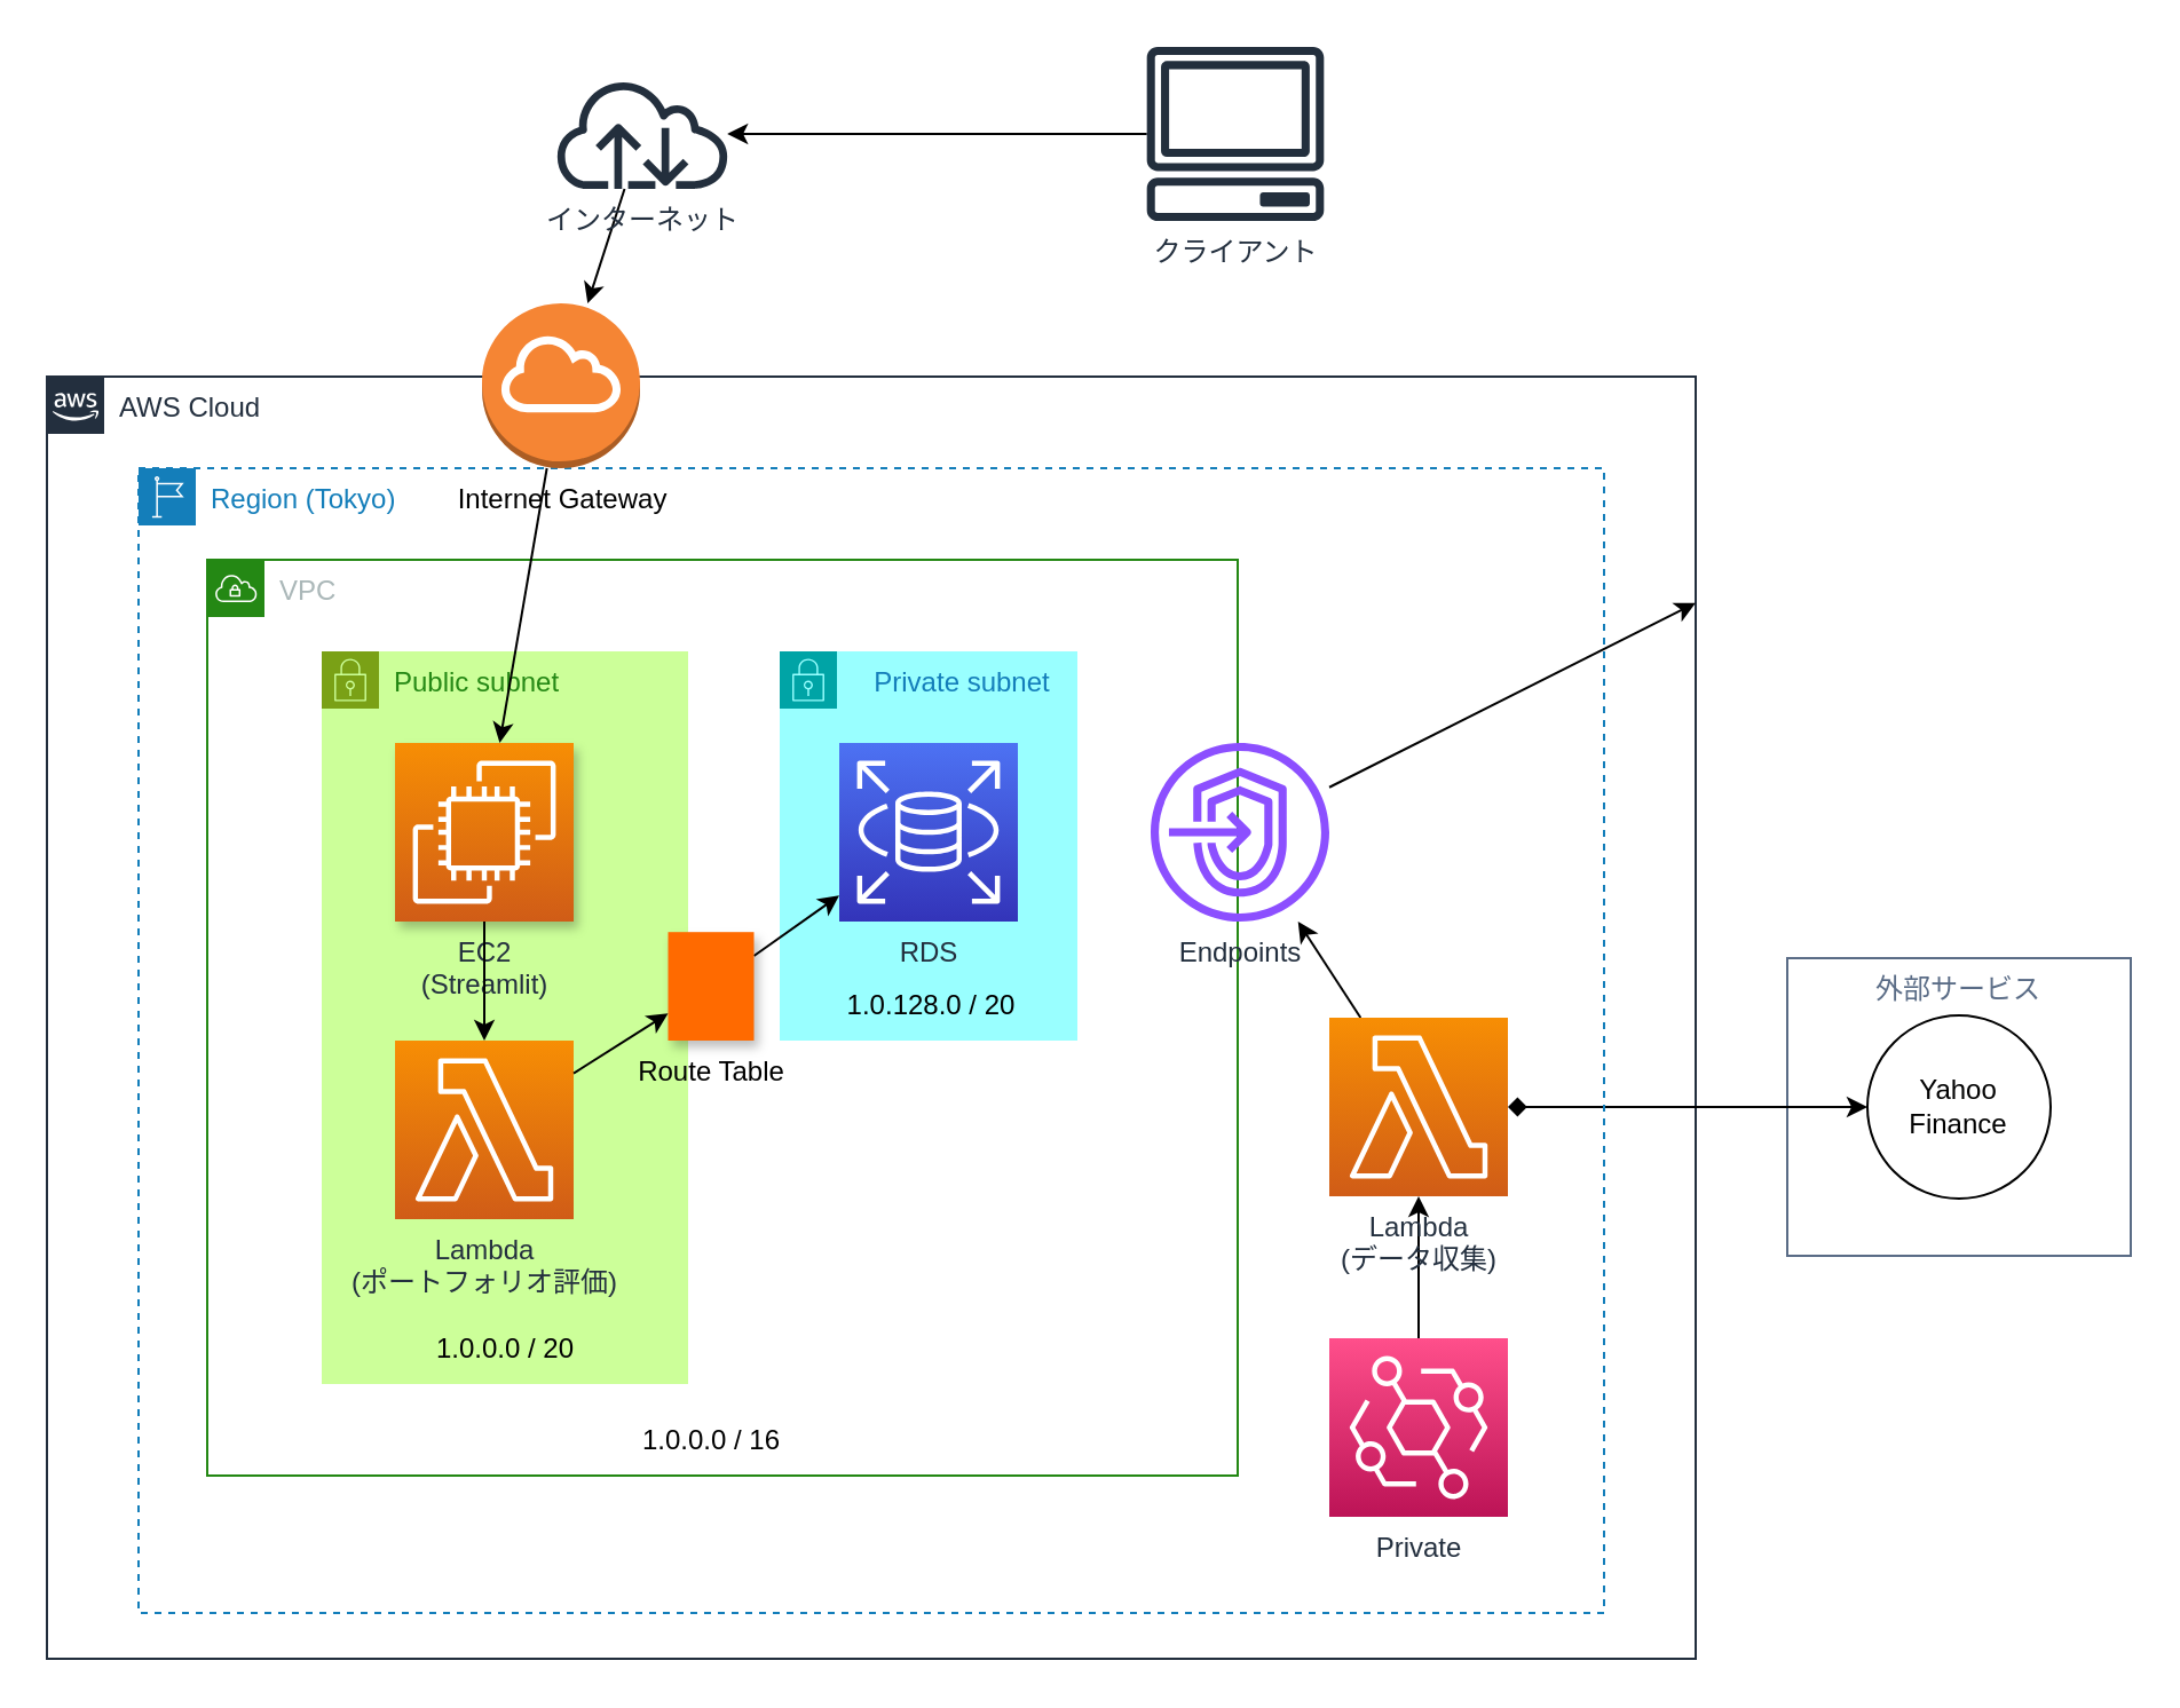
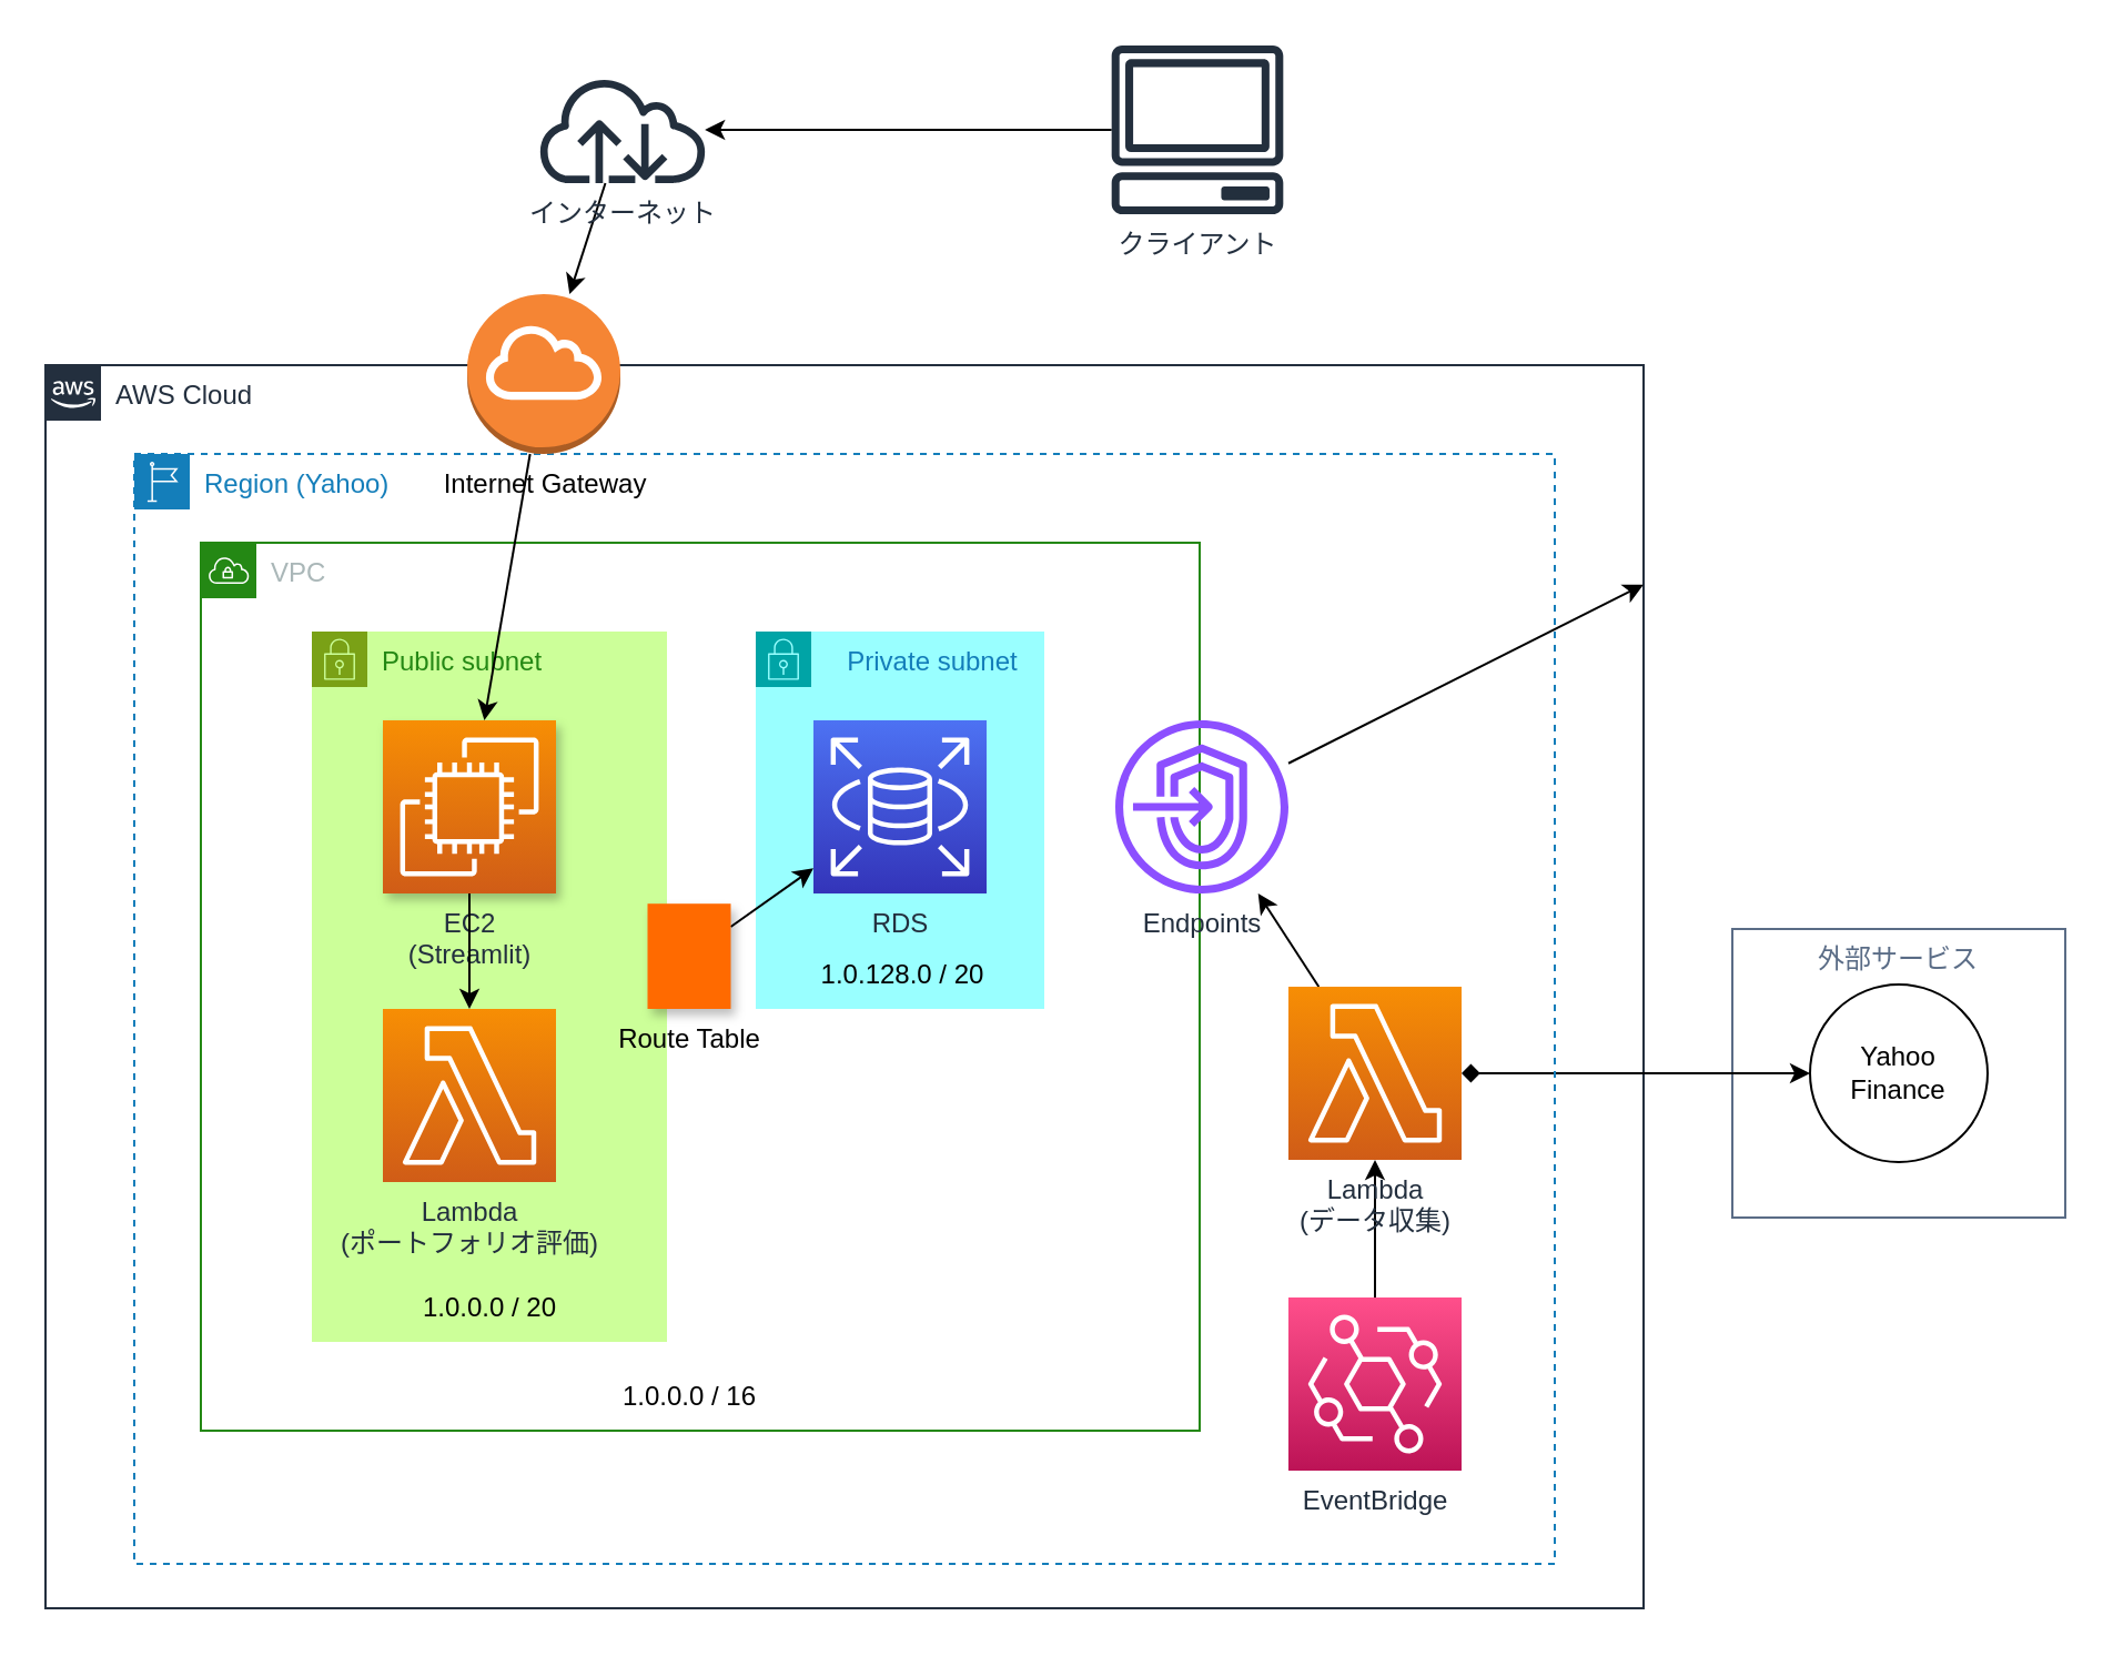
  <mxCell id="0" />
  <mxCell id="1" parent="0" />
  <mxCell id="2" value="AWS Cloud" style="points=[[0,0],[0.25,0],[0.5,0],[0.75,0],[1,0],[1,0.25],[1,0.5],[1,0.75],[1,1],[0.75,1],[0.5,1],[0.25,1],[0,1],[0,0.75],[0,0.5],[0,0.25]];outlineConnect=0;gradientColor=none;html=1;whiteSpace=wrap;fontSize=12;fontStyle=0;container=1;pointerEvents=0;collapsible=0;recursiveResize=0;shape=mxgraph.aws4.group;grIcon=mxgraph.aws4.group_aws_cloud_alt;strokeColor=#232F3E;fillColor=none;verticalAlign=top;align=left;spacingLeft=30;fontColor=#232F3E;dashed=0;comic=0;" parent="1" vertex="1"><mxGeometry x="20" y="164" width="720" height="560" as="geometry" /></mxCell>
  <mxCell id="3" style="edgeStyle=none;html=1;labelBackgroundColor=default;strokeColor=#000000;" parent="1" source="4" target="6" edge="1"><mxGeometry relative="1" as="geometry" /></mxCell>
  <mxCell id="4" value="クライアント" style="sketch=0;outlineConnect=0;fontColor=#232F3E;gradientColor=none;fillColor=#232F3D;strokeColor=none;dashed=0;verticalLabelPosition=bottom;verticalAlign=top;align=center;html=1;fontSize=12;fontStyle=0;aspect=fixed;pointerEvents=1;shape=mxgraph.aws4.client;comic=0;" parent="1" vertex="1"><mxGeometry x="500" y="20" width="78" height="76" as="geometry" /></mxCell>
  <mxCell id="5" value="" style="edgeStyle=none;html=1;labelBackgroundColor=default;strokeColor=#000000;fontColor=none;startArrow=none;startFill=0;" parent="1" source="6" target="31" edge="1"><mxGeometry relative="1" as="geometry" /></mxCell>
  <mxCell id="6" value="インターネット" style="sketch=0;outlineConnect=0;fontColor=#232F3E;gradientColor=none;fillColor=#232F3D;strokeColor=none;dashed=0;verticalLabelPosition=bottom;verticalAlign=top;align=center;html=1;fontSize=12;fontStyle=0;aspect=fixed;pointerEvents=1;shape=mxgraph.aws4.internet;comic=0;" parent="1" vertex="1"><mxGeometry x="241" y="34" width="78" height="48" as="geometry" /></mxCell>
  <mxCell id="7" value="外部サービス" style="fillColor=none;strokeColor=#5A6C86;verticalAlign=top;fontStyle=0;fontColor=#5A6C86;" parent="1" vertex="1"><mxGeometry x="780" y="418" width="150" height="130" as="geometry" /></mxCell>
  <mxCell id="8" value="" style="edgeStyle=none;html=1;labelBackgroundColor=default;strokeColor=#000000;startArrow=classic;startFill=1;endArrow=diamond;" parent="1" source="9" target="27" edge="1"><mxGeometry relative="1" as="geometry" /></mxCell>
  <mxCell id="9" value="Yahoo&lt;br&gt;Finance" style="ellipse;whiteSpace=wrap;html=1;aspect=fixed;" parent="1" vertex="1"><mxGeometry x="815" y="443" width="80" height="80" as="geometry" /></mxCell>
- <mxCell id="10" value="Region (Tokyo)" style="points=[[0,0],[0.25,0],[0.5,0],[0.75,0],[1,0],[1,0.25],[1,0.5],[1,0.75],[1,1],[0.75,1],[0.5,1],[0.25,1],[0,1],[0,0.75],[0,0.5],[0,0.25]];outlineConnect=0;gradientColor=none;html=1;whiteSpace=wrap;fontSize=12;fontStyle=0;container=1;pointerEvents=0;collapsible=0;recursiveResize=0;shape=mxgraph.aws4.group;grIcon=mxgraph.aws4.group_region;strokeColor=#147EBA;fillColor=none;verticalAlign=top;align=left;spacingLeft=30;fontColor=#147EBA;dashed=1;" parent="1" vertex="1"><mxGeometry x="60" y="204" width="640" height="500" as="geometry" /></mxCell>
+ <mxCell id="10" value="Region (Yahoo)" style="points=[[0,0],[0.25,0],[0.5,0],[0.75,0],[1,0],[1,0.25],[1,0.5],[1,0.75],[1,1],[0.75,1],[0.5,1],[0.25,1],[0,1],[0,0.75],[0,0.5],[0,0.25]];outlineConnect=0;gradientColor=none;html=1;whiteSpace=wrap;fontSize=12;fontStyle=0;container=1;pointerEvents=0;collapsible=0;recursiveResize=0;shape=mxgraph.aws4.group;grIcon=mxgraph.aws4.group_region;strokeColor=#147EBA;fillColor=none;verticalAlign=top;align=left;spacingLeft=30;fontColor=#147EBA;dashed=1;" parent="1" vertex="1"><mxGeometry x="60" y="204" width="640" height="500" as="geometry" /></mxCell>
  <mxCell id="11" value="VPC" style="points=[[0,0],[0.25,0],[0.5,0],[0.75,0],[1,0],[1,0.25],[1,0.5],[1,0.75],[1,1],[0.75,1],[0.5,1],[0.25,1],[0,1],[0,0.75],[0,0.5],[0,0.25]];outlineConnect=0;gradientColor=none;html=1;whiteSpace=wrap;fontSize=12;fontStyle=0;container=1;pointerEvents=0;collapsible=0;recursiveResize=0;shape=mxgraph.aws4.group;grIcon=mxgraph.aws4.group_vpc;strokeColor=#248814;fillColor=none;verticalAlign=top;align=left;spacingLeft=30;fontColor=#AAB7B8;dashed=0;labelPosition=center;verticalLabelPosition=middle;" parent="10" vertex="1"><mxGeometry x="30" y="40" width="450" height="400" as="geometry" /></mxCell>
  <mxCell id="12" value="1.0.0.0 / 16" style="text;html=1;align=center;verticalAlign=middle;resizable=0;points=[];autosize=1;strokeColor=none;fillColor=none;fontColor=none;" parent="11" vertex="1"><mxGeometry x="180" y="370" width="80" height="30" as="geometry" /></mxCell>
  <mxCell id="13" value="Public subnet" style="points=[[0,0],[0.25,0],[0.5,0],[0.75,0],[1,0],[1,0.25],[1,0.5],[1,0.75],[1,1],[0.75,1],[0.5,1],[0.25,1],[0,1],[0,0.75],[0,0.5],[0,0.25]];outlineConnect=0;gradientColor=none;html=1;whiteSpace=wrap;fontSize=12;fontStyle=0;container=1;pointerEvents=0;collapsible=0;recursiveResize=0;shape=mxgraph.aws4.group;grIcon=mxgraph.aws4.group_security_group;grStroke=0;strokeColor=#7AA116;fillColor=#CCFF99;verticalAlign=top;align=left;spacingLeft=30;fontColor=#248814;dashed=0;fillStyle=auto;" parent="11" vertex="1"><mxGeometry x="50" y="40" width="160" height="320" as="geometry" /></mxCell>
  <mxCell id="14" value="EC2&lt;br&gt;(Streamlit)" style="sketch=0;points=[[0,0,0],[0.25,0,0],[0.5,0,0],[0.75,0,0],[1,0,0],[0,1,0],[0.25,1,0],[0.5,1,0],[0.75,1,0],[1,1,0],[0,0.25,0],[0,0.5,0],[0,0.75,0],[1,0.25,0],[1,0.5,0],[1,0.75,0]];outlineConnect=0;fontColor=#232F3E;gradientColor=#F78E04;gradientDirection=north;fillColor=#D05C17;strokeColor=#ffffff;dashed=0;verticalLabelPosition=bottom;verticalAlign=top;align=center;html=1;fontSize=12;fontStyle=0;aspect=fixed;shape=mxgraph.aws4.resourceIcon;resIcon=mxgraph.aws4.ec2;shadow=1;" parent="13" vertex="1"><mxGeometry x="32" y="40" width="78" height="78" as="geometry" /></mxCell>
  <mxCell id="15" value="Lambda&lt;br&gt;(ポートフォリオ評価)" style="sketch=0;points=[[0,0,0],[0.25,0,0],[0.5,0,0],[0.75,0,0],[1,0,0],[0,1,0],[0.25,1,0],[0.5,1,0],[0.75,1,0],[1,1,0],[0,0.25,0],[0,0.5,0],[0,0.75,0],[1,0.25,0],[1,0.5,0],[1,0.75,0]];outlineConnect=0;fontColor=#232F3E;gradientColor=#F78E04;gradientDirection=north;fillColor=#D05C17;strokeColor=#ffffff;dashed=0;verticalLabelPosition=bottom;verticalAlign=top;align=center;html=1;fontSize=12;fontStyle=0;aspect=fixed;shape=mxgraph.aws4.resourceIcon;resIcon=mxgraph.aws4.lambda;comic=0;" parent="13" vertex="1"><mxGeometry x="32" y="170" width="78" height="78" as="geometry" /></mxCell>
  <mxCell id="16" value="" style="edgeStyle=none;html=1;labelBackgroundColor=default;strokeColor=#000000;" parent="13" source="14" target="15" edge="1"><mxGeometry relative="1" as="geometry" /></mxCell>
  <mxCell id="17" value="1.0.0.0 / 20" style="text;html=1;align=center;verticalAlign=middle;resizable=0;points=[];autosize=1;strokeColor=none;fillColor=none;fontColor=none;" parent="13" vertex="1"><mxGeometry x="40" y="290" width="80" height="30" as="geometry" /></mxCell>
  <mxCell id="18" value="Private subnet" style="points=[[0,0],[0.25,0],[0.5,0],[0.75,0],[1,0],[1,0.25],[1,0.5],[1,0.75],[1,1],[0.75,1],[0.5,1],[0.25,1],[0,1],[0,0.75],[0,0.5],[0,0.25]];outlineConnect=0;gradientColor=none;html=1;whiteSpace=wrap;fontSize=12;fontStyle=0;container=1;pointerEvents=0;collapsible=0;recursiveResize=0;shape=mxgraph.aws4.group;grIcon=mxgraph.aws4.group_security_group;grStroke=0;strokeColor=#00A4A6;fillColor=#99FFFF;verticalAlign=top;align=center;spacingLeft=30;fontColor=#147EBA;dashed=0;labelPosition=center;verticalLabelPosition=middle;" parent="11" vertex="1"><mxGeometry x="250" y="40" width="130" height="170" as="geometry" /></mxCell>
  <mxCell id="19" value="RDS" style="sketch=0;points=[[0,0,0],[0.25,0,0],[0.5,0,0],[0.75,0,0],[1,0,0],[0,1,0],[0.25,1,0],[0.5,1,0],[0.75,1,0],[1,1,0],[0,0.25,0],[0,0.5,0],[0,0.75,0],[1,0.25,0],[1,0.5,0],[1,0.75,0]];outlineConnect=0;fontColor=#232F3E;gradientColor=#4D72F3;gradientDirection=north;fillColor=#3334B9;strokeColor=#ffffff;dashed=0;verticalLabelPosition=bottom;verticalAlign=top;align=center;html=1;fontSize=12;fontStyle=0;aspect=fixed;shape=mxgraph.aws4.resourceIcon;resIcon=mxgraph.aws4.rds;" parent="18" vertex="1"><mxGeometry x="26" y="40" width="78" height="78" as="geometry" /></mxCell>
  <mxCell id="20" value="1.0.128.0 / 20" style="text;html=1;align=center;verticalAlign=middle;resizable=0;points=[];autosize=1;strokeColor=none;fillColor=none;fontColor=none;" parent="18" vertex="1"><mxGeometry x="16" y="140" width="100" height="30" as="geometry" /></mxCell>
  <mxCell id="21" value="" style="edgeStyle=none;html=1;" parent="11" source="22" target="19" edge="1"><mxGeometry relative="1" as="geometry" /></mxCell>
  <mxCell id="22" value="Route Table" style="points=[];aspect=fixed;html=1;align=center;shadow=1;dashed=0;fillColor=#FF6A00;strokeColor=none;shape=mxgraph.alibaba_cloud.route_table;verticalAlign=top;labelPosition=center;verticalLabelPosition=bottom;" parent="11" vertex="1"><mxGeometry x="201.25" y="162.6" width="37.5" height="47.4" as="geometry" /></mxCell>
- <mxCell id="23" value="" style="edgeStyle=none;html=1;" parent="11" source="15" target="22" edge="1"><mxGeometry relative="1" as="geometry" /></mxCell>
- <mxCell id="24" value="Private" style="sketch=0;points=[[0,0,0],[0.25,0,0],[0.5,0,0],[0.75,0,0],[1,0,0],[0,1,0],[0.25,1,0],[0.5,1,0],[0.75,1,0],[1,1,0],[0,0.25,0],[0,0.5,0],[0,0.75,0],[1,0.25,0],[1,0.5,0],[1,0.75,0]];outlineConnect=0;fontColor=#232F3E;gradientColor=#FF4F8B;gradientDirection=north;fillColor=#BC1356;strokeColor=#ffffff;dashed=0;verticalLabelPosition=bottom;verticalAlign=top;align=center;html=1;fontSize=12;fontStyle=0;aspect=fixed;shape=mxgraph.aws4.resourceIcon;resIcon=mxgraph.aws4.eventbridge;" parent="10" vertex="1"><mxGeometry x="520" y="380" width="78" height="78" as="geometry" /></mxCell>
+ <mxCell id="24" value="EventBridge" style="sketch=0;points=[[0,0,0],[0.25,0,0],[0.5,0,0],[0.75,0,0],[1,0,0],[0,1,0],[0.25,1,0],[0.5,1,0],[0.75,1,0],[1,1,0],[0,0.25,0],[0,0.5,0],[0,0.75,0],[1,0.25,0],[1,0.5,0],[1,0.75,0]];outlineConnect=0;fontColor=#232F3E;gradientColor=#FF4F8B;gradientDirection=north;fillColor=#BC1356;strokeColor=#ffffff;dashed=0;verticalLabelPosition=bottom;verticalAlign=top;align=center;html=1;fontSize=12;fontStyle=0;aspect=fixed;shape=mxgraph.aws4.resourceIcon;resIcon=mxgraph.aws4.eventbridge;" parent="10" vertex="1"><mxGeometry x="520" y="380" width="78" height="78" as="geometry" /></mxCell>
  <mxCell id="25" value="" style="edgeStyle=none;html=1;labelBackgroundColor=default;strokeColor=#000000;startArrow=none;startFill=0;" parent="10" source="24" target="27" edge="1"><mxGeometry relative="1" as="geometry" /></mxCell>
  <mxCell id="26" value="" style="edgeStyle=none;html=1;" parent="10" source="27" target="28" edge="1"><mxGeometry relative="1" as="geometry" /></mxCell>
  <mxCell id="27" value="Lambda&lt;br&gt;(データ収集)" style="sketch=0;points=[[0,0,0],[0.25,0,0],[0.5,0,0],[0.75,0,0],[1,0,0],[0,1,0],[0.25,1,0],[0.5,1,0],[0.75,1,0],[1,1,0],[0,0.25,0],[0,0.5,0],[0,0.75,0],[1,0.25,0],[1,0.5,0],[1,0.75,0]];outlineConnect=0;fontColor=#232F3E;gradientColor=#F78E04;gradientDirection=north;fillColor=#D05C17;strokeColor=#ffffff;dashed=0;verticalLabelPosition=bottom;verticalAlign=top;align=center;html=1;fontSize=12;fontStyle=0;aspect=fixed;shape=mxgraph.aws4.resourceIcon;resIcon=mxgraph.aws4.lambda;comic=0;" parent="10" vertex="1"><mxGeometry x="520" y="240" width="78" height="78" as="geometry" /></mxCell>
  <mxCell id="28" value="&lt;div&gt;&lt;span style=&quot;background-color: transparent;&quot;&gt;Endpoints&lt;/span&gt;&lt;br&gt;&lt;/div&gt;" style="sketch=0;outlineConnect=0;fontColor=#232F3E;gradientColor=none;fillColor=#8C4FFF;strokeColor=none;dashed=0;verticalLabelPosition=bottom;verticalAlign=top;align=center;html=1;fontSize=12;fontStyle=0;aspect=fixed;pointerEvents=1;shape=mxgraph.aws4.endpoints;" parent="10" vertex="1"><mxGeometry x="442" y="120" width="78" height="78" as="geometry" /></mxCell>
  <mxCell id="29" value="" style="edgeStyle=none;html=1;" parent="10" source="28" target="2" edge="1"><mxGeometry relative="1" as="geometry" /></mxCell>
  <mxCell id="30" value="" style="edgeStyle=none;html=1;labelBackgroundColor=default;strokeColor=#000000;fontColor=none;startArrow=none;startFill=0;" parent="1" source="31" target="14" edge="1"><mxGeometry relative="1" as="geometry"><mxPoint x="276" y="204" as="sourcePoint" /><mxPoint x="366.755" y="344" as="targetPoint" /></mxGeometry></mxCell>
  <mxCell id="31" value="Internet Gateway" style="outlineConnect=0;dashed=0;verticalLabelPosition=bottom;verticalAlign=top;align=center;html=1;shape=mxgraph.aws3.internet_gateway;fillColor=#F58534;gradientColor=none;fontColor=none;" parent="1" vertex="1"><mxGeometry x="210" y="132" width="69" height="72" as="geometry" /></mxCell>
